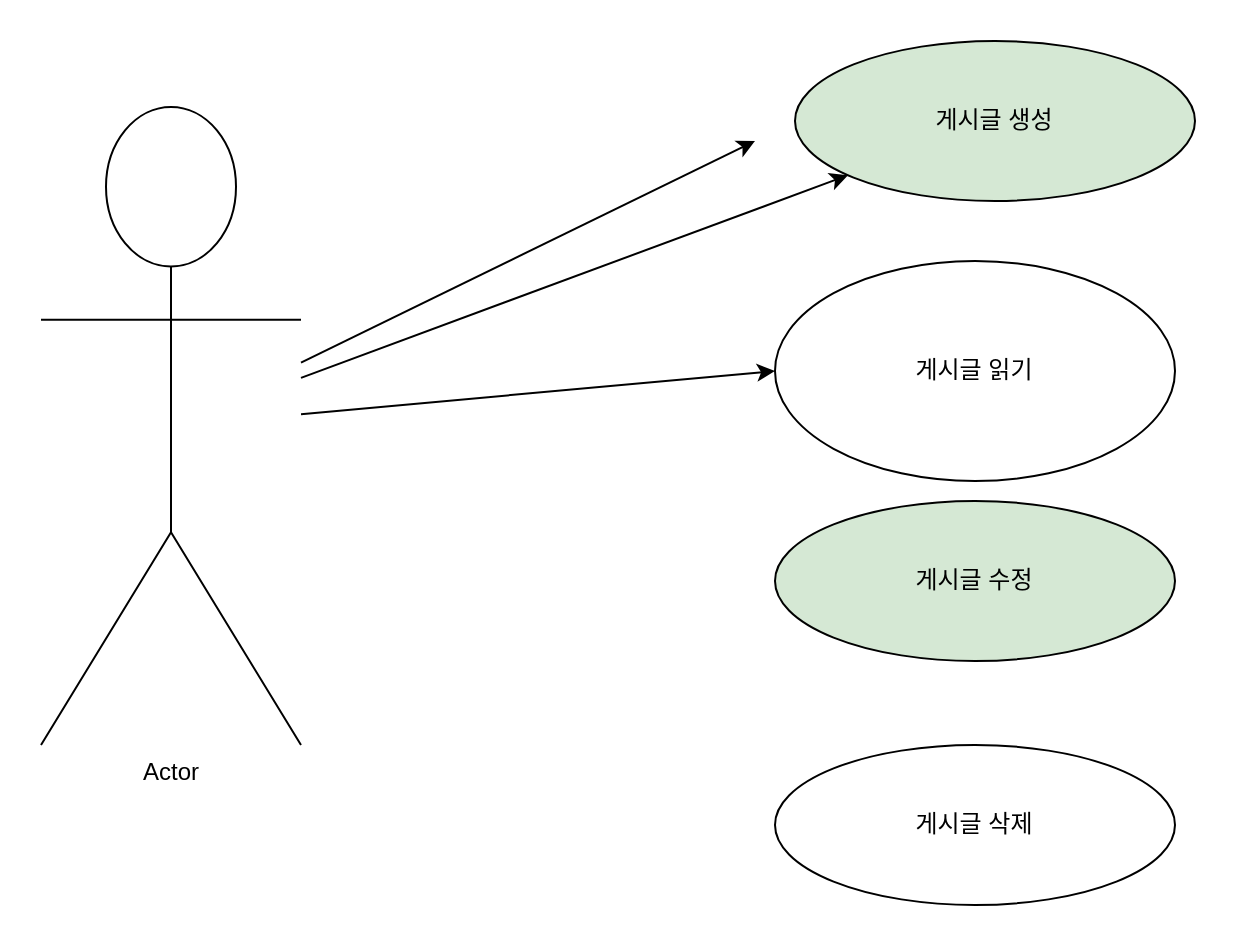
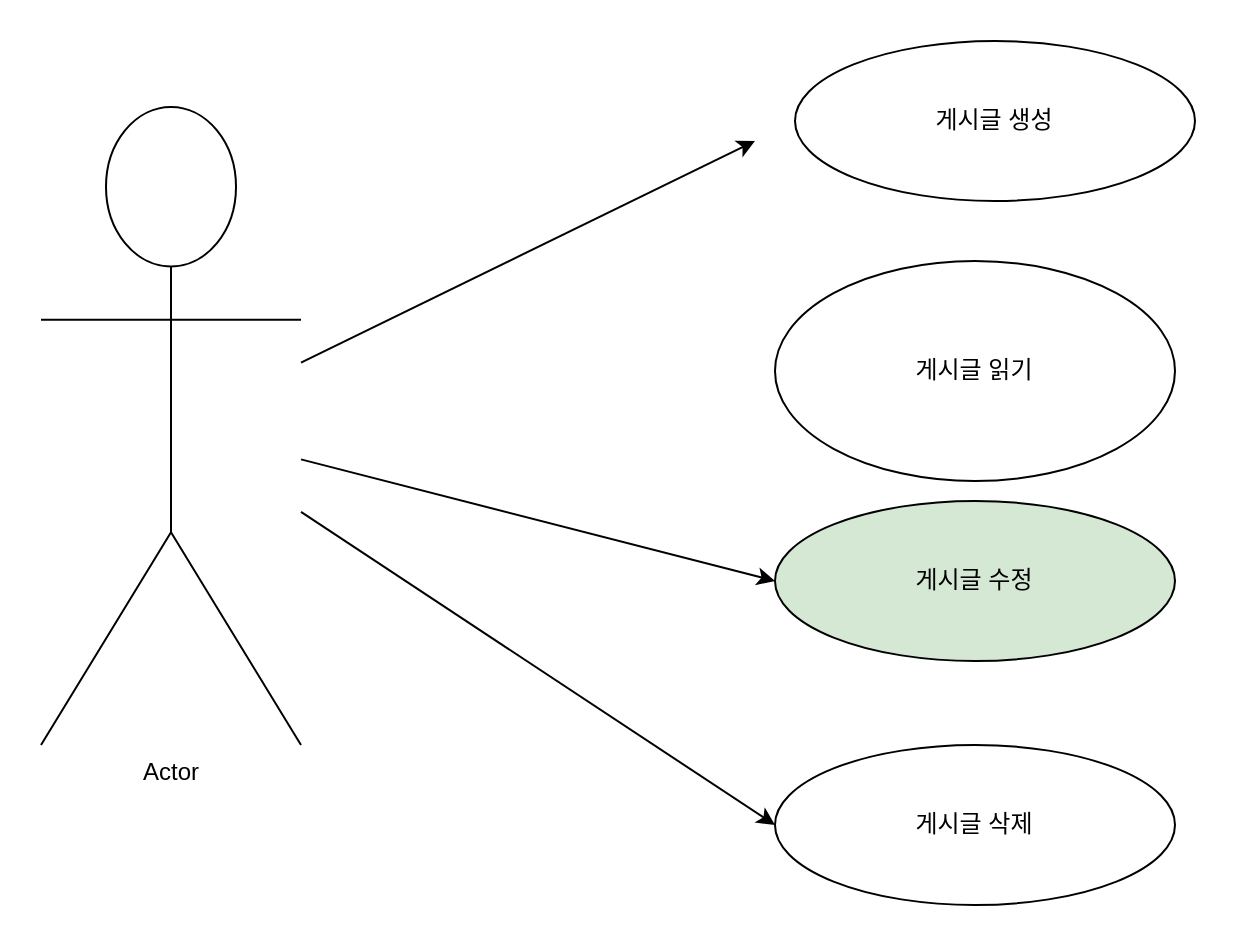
  <mxCell id="0" />
  <mxCell id="1" parent="0" />
  <mxCell id="2" value="Actor" style="shape=umlActor;verticalLabelPosition=bottom;verticalAlign=top;html=1;outlineConnect=0;" vertex="1" parent="1"><mxGeometry x="20" y="53" width="130" height="319" as="geometry" /></mxCell>
  <mxCell id="3" value="" style="endArrow=classic;html=1;rounded=0;" edge="1" parent="1" source="2"><mxGeometry width="50" height="50" relative="1" as="geometry"><mxPoint x="177" y="150" as="sourcePoint" /><mxPoint x="377" y="70" as="targetPoint" /></mxGeometry></mxCell>
- <mxCell id="4" value="게시글 생성" style="ellipse;whiteSpace=wrap;html=1;fillColor=#d5e8d4;" vertex="1" parent="1"><mxGeometry x="397" y="20" width="200" height="80" as="geometry" /></mxCell>
+ <mxCell id="4" value="게시글 생성" style="ellipse;whiteSpace=wrap;html=1;" vertex="1" parent="1"><mxGeometry x="397" y="20" width="200" height="80" as="geometry" /></mxCell>
  <mxCell id="5" value="게시글 읽기" style="ellipse;whiteSpace=wrap;html=1;" vertex="1" parent="1"><mxGeometry x="387" y="130" width="200" height="110" as="geometry" /></mxCell>
  <mxCell id="6" value="게시글 수정" style="ellipse;whiteSpace=wrap;html=1;fillColor=#d5e8d4;" vertex="1" parent="1"><mxGeometry x="387" y="250" width="200" height="80" as="geometry" /></mxCell>
  <mxCell id="7" value="게시글 삭제" style="ellipse;whiteSpace=wrap;html=1;" vertex="1" parent="1"><mxGeometry x="387" y="372" width="200" height="80" as="geometry" /></mxCell>
- <mxCell id="8" value="" style="endArrow=classic;html=1;rounded=0;entryX=0;entryY=0.5;entryDx=0;entryDy=0;" edge="1" parent="1" source="2" target="5"><mxGeometry width="50" height="50" relative="1" as="geometry"><mxPoint x="217" y="220" as="sourcePoint" /><mxPoint x="327" y="220" as="targetPoint" /></mxGeometry></mxCell>
- <mxCell id="10" value="" style="endArrow=classic;html=1;rounded=0;" edge="1" parent="1" source="2" target="4"><mxGeometry width="50" height="50" relative="1" as="geometry"><mxPoint x="137" y="280" as="sourcePoint" /><mxPoint x="374" y="341" as="targetPoint" /></mxGeometry></mxCell>
+ <mxCell id="9" value="" style="endArrow=classic;html=1;rounded=0;entryX=0;entryY=0.5;entryDx=0;entryDy=0;" edge="1" parent="1" source="2" target="6"><mxGeometry width="50" height="50" relative="1" as="geometry"><mxPoint x="137" y="291" as="sourcePoint" /><mxPoint x="364" y="180" as="targetPoint" /></mxGeometry></mxCell>
+ <mxCell id="10" value="" style="endArrow=classic;html=1;rounded=0;entryX=0;entryY=0.5;entryDx=0;entryDy=0;" edge="1" parent="1" source="2" target="7"><mxGeometry width="50" height="50" relative="1" as="geometry"><mxPoint x="137" y="280" as="sourcePoint" /><mxPoint x="374" y="341" as="targetPoint" /></mxGeometry></mxCell>
